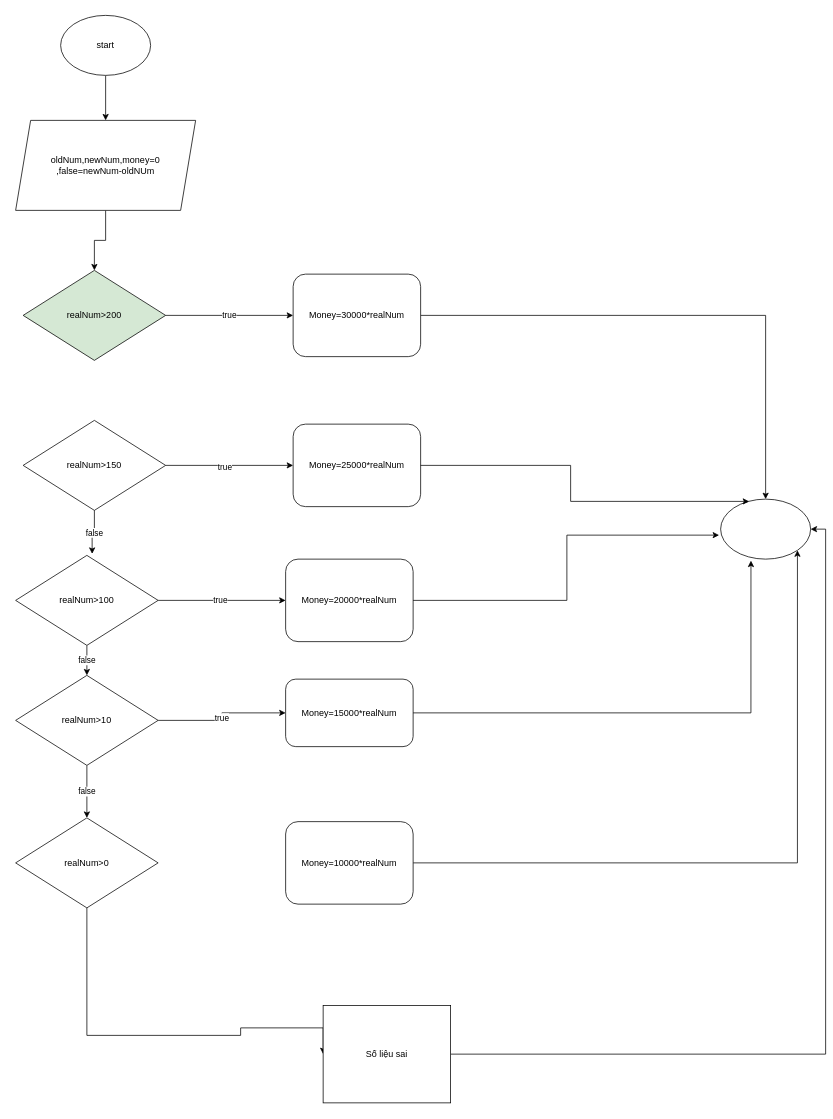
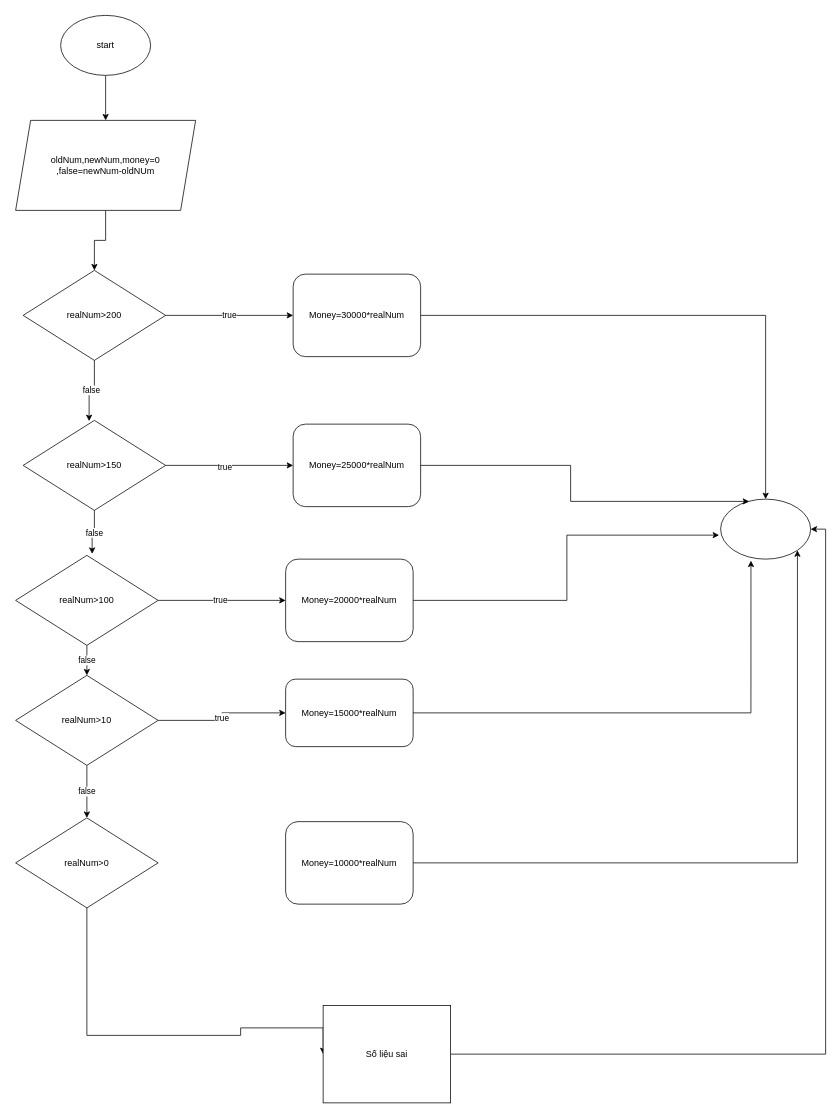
  <mxCell id="0" />
  <mxCell id="1" parent="0" />
  <mxCell id="2" style="edgeStyle=orthogonalEdgeStyle;rounded=0;orthogonalLoop=1;jettySize=auto;html=1;entryX=0.5;entryY=0;entryDx=0;entryDy=0;" edge="1" parent="1" source="3" target="5"><mxGeometry relative="1" as="geometry" /></mxCell>
  <mxCell id="3" value="start" style="ellipse;whiteSpace=wrap;html=1;" vertex="1" parent="1"><mxGeometry x="80" y="20" width="120" height="80" as="geometry" /></mxCell>
  <mxCell id="4" style="edgeStyle=orthogonalEdgeStyle;rounded=0;orthogonalLoop=1;jettySize=auto;html=1;entryX=0.5;entryY=0;entryDx=0;entryDy=0;" edge="1" parent="1" source="5" target="7"><mxGeometry relative="1" as="geometry" /></mxCell>
  <mxCell id="5" value="&lt;div&gt;oldNum,newNum,money=0&lt;/div&gt;&lt;div&gt;,false=newNum-oldNUm&lt;/div&gt;" style="shape=parallelogram;perimeter=parallelogramPerimeter;whiteSpace=wrap;html=1;fixedSize=1;" vertex="1" parent="1"><mxGeometry x="20" y="160" width="240" height="120" as="geometry" /></mxCell>
  <mxCell id="6" value="true" style="edgeStyle=orthogonalEdgeStyle;rounded=0;orthogonalLoop=1;jettySize=auto;html=1;entryX=0;entryY=0.5;entryDx=0;entryDy=0;" edge="1" parent="1" source="7" target="9"><mxGeometry relative="1" as="geometry" /></mxCell>
- <mxCell id="7" value="realNum&amp;gt;200" style="rhombus;whiteSpace=wrap;html=1;fillColor=#d5e8d4;" vertex="1" parent="1"><mxGeometry x="30" y="360" width="190" height="120" as="geometry" /></mxCell>
+ <mxCell id="7" value="realNum&amp;gt;200" style="rhombus;whiteSpace=wrap;html=1;" vertex="1" parent="1"><mxGeometry x="30" y="360" width="190" height="120" as="geometry" /></mxCell>
  <mxCell id="8" style="edgeStyle=orthogonalEdgeStyle;rounded=0;orthogonalLoop=1;jettySize=auto;html=1;" edge="1" parent="1" source="9" target="30"><mxGeometry relative="1" as="geometry" /></mxCell>
  <mxCell id="9" value="Money=30000*realNum" style="rounded=1;whiteSpace=wrap;html=1;" vertex="1" parent="1"><mxGeometry x="390" y="365" width="170" height="110" as="geometry" /></mxCell>
  <mxCell id="10" style="edgeStyle=orthogonalEdgeStyle;rounded=0;orthogonalLoop=1;jettySize=auto;html=1;entryX=0;entryY=0.5;entryDx=0;entryDy=0;" edge="1" parent="1" source="12" target="13"><mxGeometry relative="1" as="geometry" /></mxCell>
  <mxCell id="11" value="true" style="edgeLabel;html=1;align=center;verticalAlign=middle;resizable=0;points=[];" vertex="1" connectable="0" parent="10"><mxGeometry x="-0.082" y="-2" relative="1" as="geometry"><mxPoint as="offset" /></mxGeometry></mxCell>
  <mxCell id="12" value="realNum&amp;gt;150" style="rhombus;whiteSpace=wrap;html=1;" vertex="1" parent="1"><mxGeometry x="30" y="560" width="190" height="120" as="geometry" /></mxCell>
  <mxCell id="13" value="Money=25000*realNum" style="rounded=1;whiteSpace=wrap;html=1;" vertex="1" parent="1"><mxGeometry x="390" y="565" width="170" height="110" as="geometry" /></mxCell>
  <mxCell id="14" style="edgeStyle=orthogonalEdgeStyle;rounded=0;orthogonalLoop=1;jettySize=auto;html=1;entryX=0;entryY=0.5;entryDx=0;entryDy=0;" edge="1" parent="1" source="17" target="18"><mxGeometry relative="1" as="geometry" /></mxCell>
  <mxCell id="15" value="true" style="edgeLabel;html=1;align=center;verticalAlign=middle;resizable=0;points=[];" vertex="1" connectable="0" parent="14"><mxGeometry x="-0.035" y="1" relative="1" as="geometry"><mxPoint as="offset" /></mxGeometry></mxCell>
  <mxCell id="16" value="false" style="edgeStyle=orthogonalEdgeStyle;rounded=0;orthogonalLoop=1;jettySize=auto;html=1;entryX=0.5;entryY=0;entryDx=0;entryDy=0;" edge="1" parent="1" source="17" target="22"><mxGeometry relative="1" as="geometry" /></mxCell>
  <mxCell id="17" value="realNum&amp;gt;100" style="rhombus;whiteSpace=wrap;html=1;" vertex="1" parent="1"><mxGeometry x="20" y="740" width="190" height="120" as="geometry" /></mxCell>
  <mxCell id="18" value="Money=20000*realNum" style="rounded=1;whiteSpace=wrap;html=1;" vertex="1" parent="1"><mxGeometry x="380" y="745" width="170" height="110" as="geometry" /></mxCell>
  <mxCell id="19" style="edgeStyle=orthogonalEdgeStyle;rounded=0;orthogonalLoop=1;jettySize=auto;html=1;entryX=0;entryY=0.5;entryDx=0;entryDy=0;" edge="1" parent="1" source="22" target="23"><mxGeometry relative="1" as="geometry" /></mxCell>
  <mxCell id="20" value="true" style="edgeLabel;html=1;align=center;verticalAlign=middle;resizable=0;points=[];" vertex="1" connectable="0" parent="19"><mxGeometry x="-0.012" y="1" relative="1" as="geometry"><mxPoint as="offset" /></mxGeometry></mxCell>
  <mxCell id="21" value="false" style="edgeStyle=orthogonalEdgeStyle;rounded=0;orthogonalLoop=1;jettySize=auto;html=1;entryX=0.5;entryY=0;entryDx=0;entryDy=0;" edge="1" parent="1" source="22" target="25"><mxGeometry relative="1" as="geometry" /></mxCell>
  <mxCell id="22" value="realNum&amp;gt;10" style="rhombus;whiteSpace=wrap;html=1;" vertex="1" parent="1"><mxGeometry x="20" y="900" width="190" height="120" as="geometry" /></mxCell>
  <mxCell id="23" value="Money=15000*realNum" style="rounded=1;whiteSpace=wrap;html=1;" vertex="1" parent="1"><mxGeometry x="380" y="905" width="170" height="90" as="geometry" /></mxCell>
  <mxCell id="24" style="edgeStyle=orthogonalEdgeStyle;rounded=0;orthogonalLoop=1;jettySize=auto;html=1;entryX=0;entryY=0.5;entryDx=0;entryDy=0;" edge="1" parent="1" source="25" target="35"><mxGeometry relative="1" as="geometry"><Array as="points"><mxPoint x="115" y="1380" /><mxPoint x="320" y="1380" /><mxPoint x="320" y="1370" /></Array></mxGeometry></mxCell>
  <mxCell id="25" value="realNum&amp;gt;0" style="rhombus;whiteSpace=wrap;html=1;" vertex="1" parent="1"><mxGeometry x="20" y="1090" width="190" height="120" as="geometry" /></mxCell>
  <mxCell id="26" style="edgeStyle=orthogonalEdgeStyle;rounded=0;orthogonalLoop=1;jettySize=auto;html=1;entryX=1;entryY=1;entryDx=0;entryDy=0;" edge="1" parent="1" source="27" target="30"><mxGeometry relative="1" as="geometry" /></mxCell>
  <mxCell id="27" value="Money=10000*realNum" style="rounded=1;whiteSpace=wrap;html=1;" vertex="1" parent="1"><mxGeometry x="380" y="1095" width="170" height="110" as="geometry" /></mxCell>
+ <mxCell id="28" value="false" style="edgeStyle=orthogonalEdgeStyle;rounded=0;orthogonalLoop=1;jettySize=auto;html=1;entryX=0.463;entryY=0.008;entryDx=0;entryDy=0;entryPerimeter=0;" edge="1" parent="1" source="7" target="12"><mxGeometry relative="1" as="geometry" /></mxCell>
  <mxCell id="29" value="false" style="edgeStyle=orthogonalEdgeStyle;rounded=0;orthogonalLoop=1;jettySize=auto;html=1;entryX=0.537;entryY=-0.017;entryDx=0;entryDy=0;entryPerimeter=0;" edge="1" parent="1" source="12" target="17"><mxGeometry relative="1" as="geometry" /></mxCell>
  <mxCell id="30" value="" style="ellipse;whiteSpace=wrap;html=1;" vertex="1" parent="1"><mxGeometry x="960" y="665" width="120" height="80" as="geometry" /></mxCell>
  <mxCell id="31" style="edgeStyle=orthogonalEdgeStyle;rounded=0;orthogonalLoop=1;jettySize=auto;html=1;entryX=0.317;entryY=0.038;entryDx=0;entryDy=0;entryPerimeter=0;" edge="1" parent="1" source="13" target="30"><mxGeometry relative="1" as="geometry" /></mxCell>
  <mxCell id="32" style="edgeStyle=orthogonalEdgeStyle;rounded=0;orthogonalLoop=1;jettySize=auto;html=1;entryX=-0.017;entryY=0.6;entryDx=0;entryDy=0;entryPerimeter=0;" edge="1" parent="1" source="18" target="30"><mxGeometry relative="1" as="geometry" /></mxCell>
  <mxCell id="33" style="edgeStyle=orthogonalEdgeStyle;rounded=0;orthogonalLoop=1;jettySize=auto;html=1;entryX=0.337;entryY=1.025;entryDx=0;entryDy=0;entryPerimeter=0;" edge="1" parent="1" source="23" target="30"><mxGeometry relative="1" as="geometry" /></mxCell>
  <mxCell id="34" style="edgeStyle=orthogonalEdgeStyle;rounded=0;orthogonalLoop=1;jettySize=auto;html=1;entryX=1;entryY=0.5;entryDx=0;entryDy=0;" edge="1" parent="1" source="35" target="30"><mxGeometry relative="1" as="geometry" /></mxCell>
  <mxCell id="35" value="Số liệu sai" style="rounded=0;whiteSpace=wrap;html=1;" vertex="1" parent="1"><mxGeometry x="430" y="1340" width="170" height="130" as="geometry" /></mxCell>
